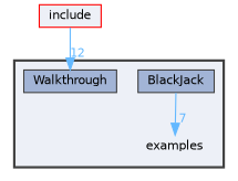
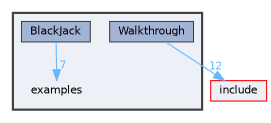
  digraph {
    compound=true
    node [fontname=Helvetica fontsize=10 shape=box color=grey25 fillcolor="#a2b4d6" style=filled]
    edge [color=steelblue1 fontcolor=steelblue1 fontname=Helvetica fontsize=10 labeldistance=1.5 labelfontname=Helvetica labelfontsize=10]
    n1 [height=0.2 label=examples shape=plaintext width=0.4 color="" fillcolor="" style=""]
    n2 [height=0.2 label=BlackJack width=0.4]
    n3 [height=0.2 label=Walkthrough width=0.4]
    n4 [color=red fillcolor="#edf0f7" height=0.2 label=include width=0.4]
    subgraph cluster_1 {
      bgcolor="#edf0f7"
      fontname=Helvetica
      fontsize=10
      pencolor=grey25
      style="filled,bold"
      n1
      n2
      n3
    }
    n2 -> n1 [headlabel=7]
-   n4 -> n3 [headlabel=12]
+   n3 -> n4 [headlabel=12]
  }
